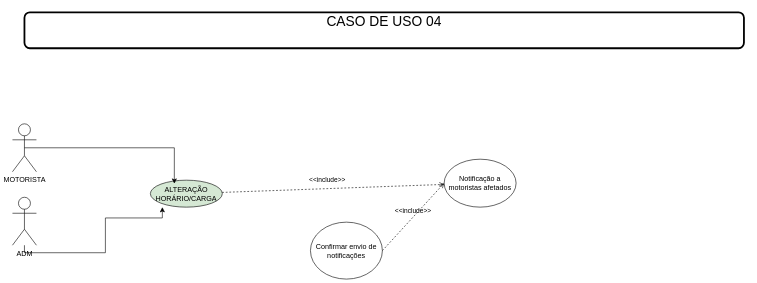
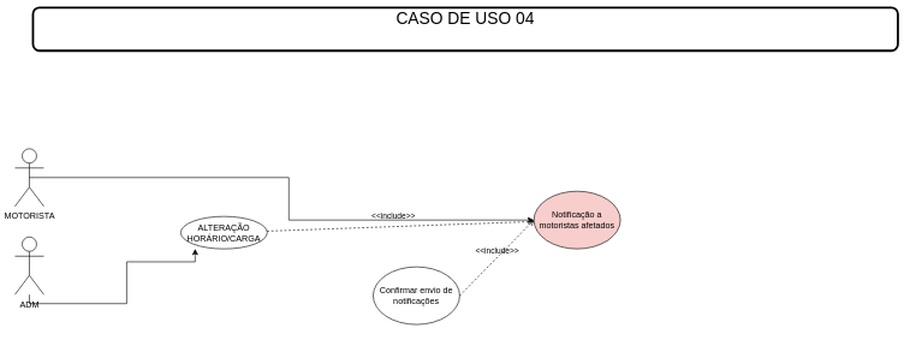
  <mxCell id="0" />
  <mxCell id="1" parent="0" />
  <mxCell id="2" style="edgeStyle=orthogonalEdgeStyle;rounded=0;orthogonalLoop=1;jettySize=auto;html=1;entryX=0;entryY=0.5;entryDx=0;entryDy=0;" edge="1" parent="1" source="3"><mxGeometry relative="1" as="geometry"><mxPoint x="60" y="421" as="sourcePoint" /><mxPoint x="270" y="345" as="targetPoint" /><Array as="points"><mxPoint x="175" y="421" /><mxPoint x="175" y="363" /><mxPoint x="270" y="363" /></Array></mxGeometry></mxCell>
  <mxCell id="3" value="ADM" style="shape=umlActor;verticalLabelPosition=bottom;verticalAlign=top;html=1;outlineConnect=0;" vertex="1" parent="1"><mxGeometry x="20" y="328.5" width="40" height="80" as="geometry" /></mxCell>
- <mxCell id="4" value="ALTERAÇÃO&lt;div&gt;HORÁRIO/CARGA&lt;/div&gt;" style="ellipse;whiteSpace=wrap;html=1;fillColor=#d5e8d4;" vertex="1" parent="1"><mxGeometry x="250" y="300" width="120" height="45" as="geometry" /></mxCell>
- <mxCell id="5" value="Confirmar envio de notificações" style="ellipse;whiteSpace=wrap;html=1;" vertex="1" parent="1"><mxGeometry x="517" y="370" width="120" height="95" as="geometry" /></mxCell>
- <mxCell id="6" value="Notificação a motoristas afetados" style="ellipse;whiteSpace=wrap;html=1;" vertex="1" parent="1"><mxGeometry x="740" y="265" width="120" height="80" as="geometry" /></mxCell>
+ <mxCell id="4" value="ALTERAÇÃO&lt;div&gt;HORÁRIO/CARGA&lt;/div&gt;" style="ellipse;whiteSpace=wrap;html=1;" vertex="1" parent="1"><mxGeometry x="250" y="300" width="120" height="45" as="geometry" /></mxCell>
+ <mxCell id="5" value="Confirmar envio de notificações" style="ellipse;whiteSpace=wrap;html=1;" vertex="1" parent="1"><mxGeometry x="517" y="370" width="120" height="80" as="geometry" /></mxCell>
+ <mxCell id="6" value="Notificação a motoristas afetados" style="ellipse;whiteSpace=wrap;html=1;fillColor=#f8cecc;" vertex="1" parent="1"><mxGeometry x="740" y="265" width="120" height="80" as="geometry" /></mxCell>
  <mxCell id="7" value="MOTORISTA" style="shape=umlActor;verticalLabelPosition=bottom;verticalAlign=top;html=1;outlineConnect=0;" vertex="1" parent="1"><mxGeometry x="20" y="206" width="40" height="80" as="geometry" /></mxCell>
  <mxCell id="8" value="&amp;lt;&amp;lt;include&amp;gt;&amp;gt;" style="html=1;verticalAlign=bottom;labelBackgroundColor=none;endArrow=open;endFill=0;dashed=1;rounded=0;" edge="1" parent="1" source="4" target="6"><mxGeometry x="-0.051" y="5" width="160" relative="1" as="geometry"><mxPoint x="456.996" y="52.716" as="sourcePoint" /><mxPoint x="567.57" y="6" as="targetPoint" /><mxPoint as="offset" /></mxGeometry></mxCell>
  <mxCell id="9" value="&amp;lt;&amp;lt;include&amp;gt;&amp;gt;" style="html=1;verticalAlign=bottom;labelBackgroundColor=none;endArrow=open;endFill=0;dashed=1;rounded=0;exitX=1;exitY=0.5;exitDx=0;exitDy=0;entryX=0;entryY=0.5;entryDx=0;entryDy=0;" edge="1" parent="1" source="5" target="6"><mxGeometry width="160" relative="1" as="geometry"><mxPoint x="650" y="-24" as="sourcePoint" /><mxPoint x="810" y="-24" as="targetPoint" /></mxGeometry></mxCell>
- <mxCell id="10" value="CASO DE USO 04&lt;div&gt;&lt;br&gt;&lt;/div&gt;" style="rounded=1;whiteSpace=wrap;html=1;strokeWidth=3;fontSize=23;" vertex="1" parent="1"><mxGeometry x="40" y="20" width="1200" height="60" as="geometry" /></mxCell>
- <mxCell id="11" style="edgeStyle=orthogonalEdgeStyle;rounded=0;orthogonalLoop=1;jettySize=auto;html=1;entryX=0.333;entryY=0.129;entryDx=0;entryDy=0;exitX=0.5;exitY=0.5;exitDx=0;exitDy=0;exitPerimeter=0;entryPerimeter=0;" edge="1" parent="1" source="7" target="4"><mxGeometry relative="1" as="geometry"><mxPoint x="80" y="216" as="sourcePoint" /><mxPoint x="240" y="216" as="targetPoint" /></mxGeometry></mxCell>
+ <mxCell id="10" value="CASO DE USO 04&lt;div&gt;&lt;br&gt;&lt;/div&gt;" style="rounded=1;whiteSpace=wrap;html=1;strokeWidth=3;fontSize=23;" vertex="1" parent="1"><mxGeometry x="45" y="10" width="1200" height="60" as="geometry" /></mxCell>
+ <mxCell id="11" style="edgeStyle=orthogonalEdgeStyle;rounded=0;orthogonalLoop=1;jettySize=auto;html=1;exitX=0.5;exitY=0.5;exitDx=0;exitDy=0;exitPerimeter=0;" edge="1" parent="1" source="7" target="6"><mxGeometry relative="1" as="geometry"><mxPoint x="80" y="216" as="sourcePoint" /><mxPoint x="240" y="216" as="targetPoint" /></mxGeometry></mxCell>
